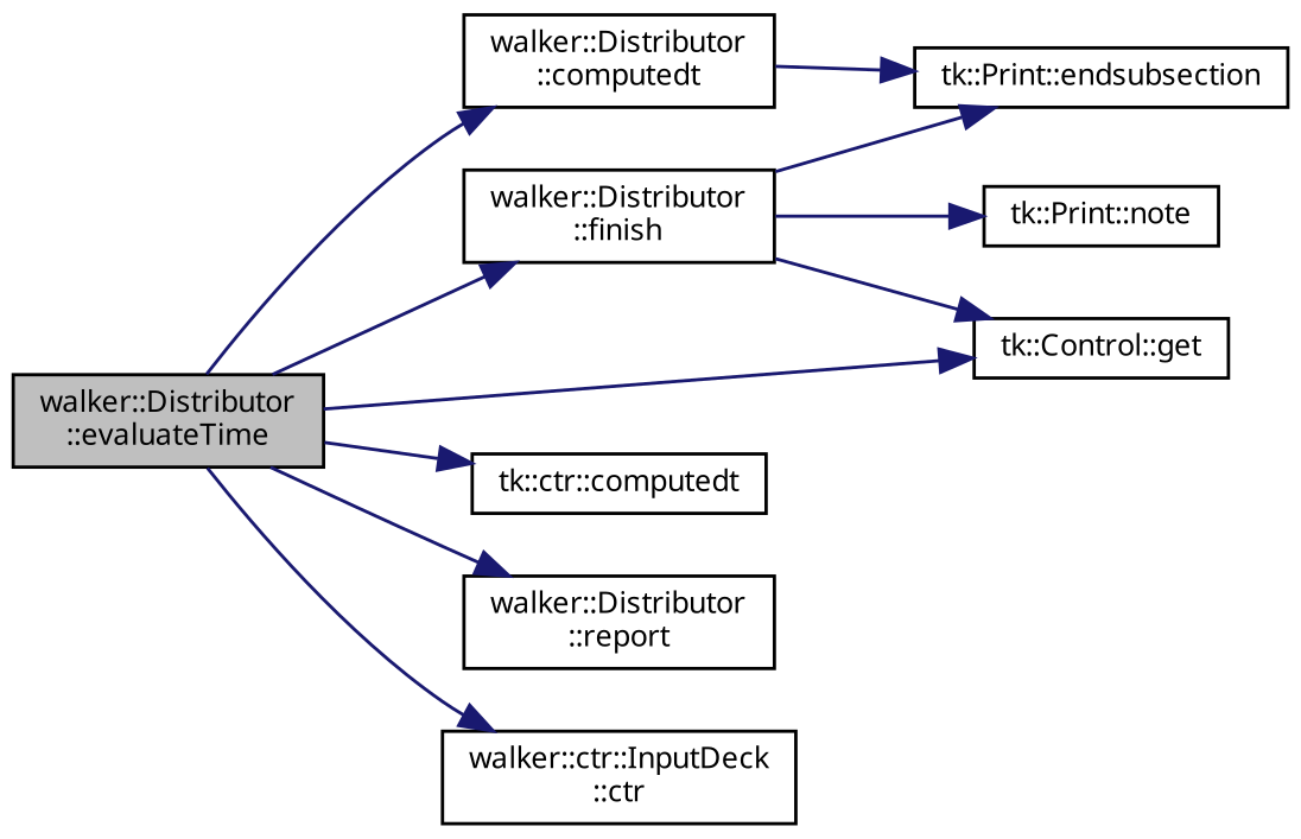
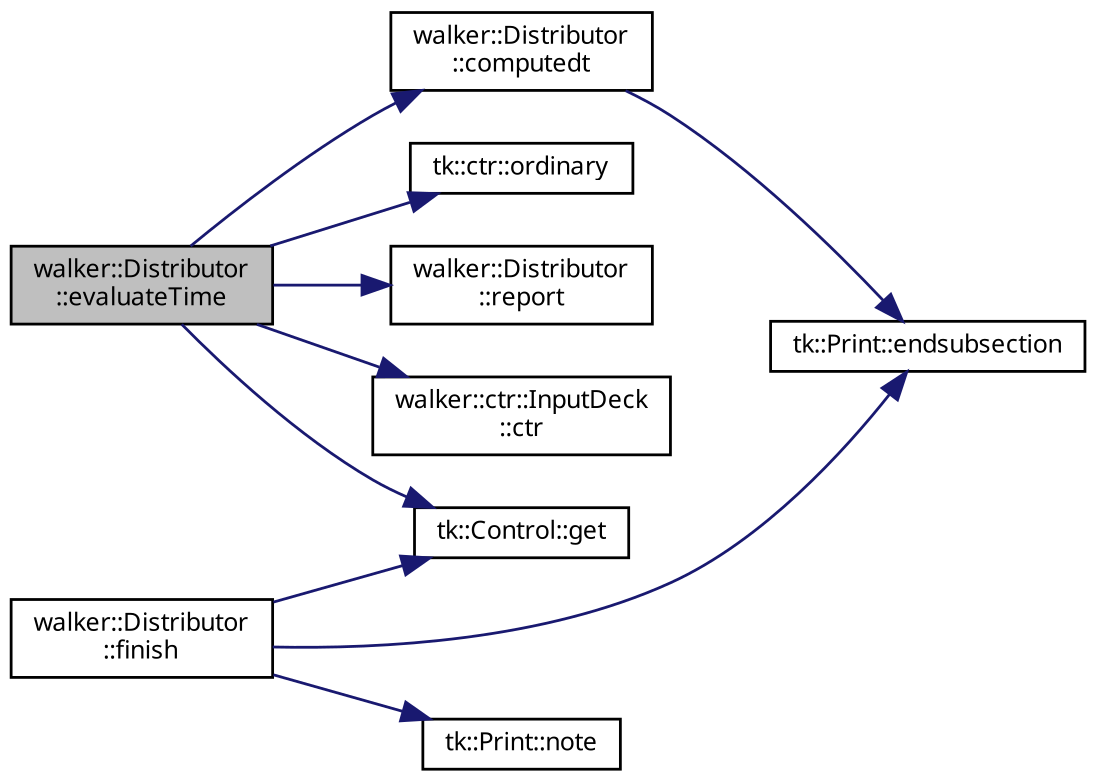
  digraph {
    rankdir=LR
    node [color=black fontname="sans-serif" fontsize=9 shape=record]
    edge [color=midnightblue fontname="sans-serif" fontsize=9 labelfontname="sans-serif" labelfontsize=9 style=solid]
    n1 [fillcolor=grey75 fontcolor=black height=0.2 label="walker::Distributor\l::evaluateTime" style=filled width=0.4]
    n2 [height=0.2 label="walker::Distributor\l::computedt" width=0.4]
    n3 [height=0.2 label="tk::Control::get" width=0.4]
    n4 [height=0.2 label="walker::Distributor\l::finish" width=0.4]
-   n5 [height=0.2 label="tk::ctr::computedt" width=0.4]
+   n5 [height=0.2 label="tk::ctr::ordinary" width=0.4]
    n6 [height=0.2 label="walker::Distributor\l::report" width=0.4]
    n7 [height=0.2 label="walker::ctr::InputDeck\l::ctr" width=0.4]
    n8 [height=0.2 label="tk::Print::endsubsection" width=0.4]
    n9 [height=0.2 label="tk::Print::note" width=0.4]
    n1 -> n2
    n1 -> n3
-   n1 -> n4
    n1 -> n5
    n1 -> n6
    n1 -> n7
    n2 -> n8
    n4 -> n3
    n4 -> n8
    n4 -> n9
  }
